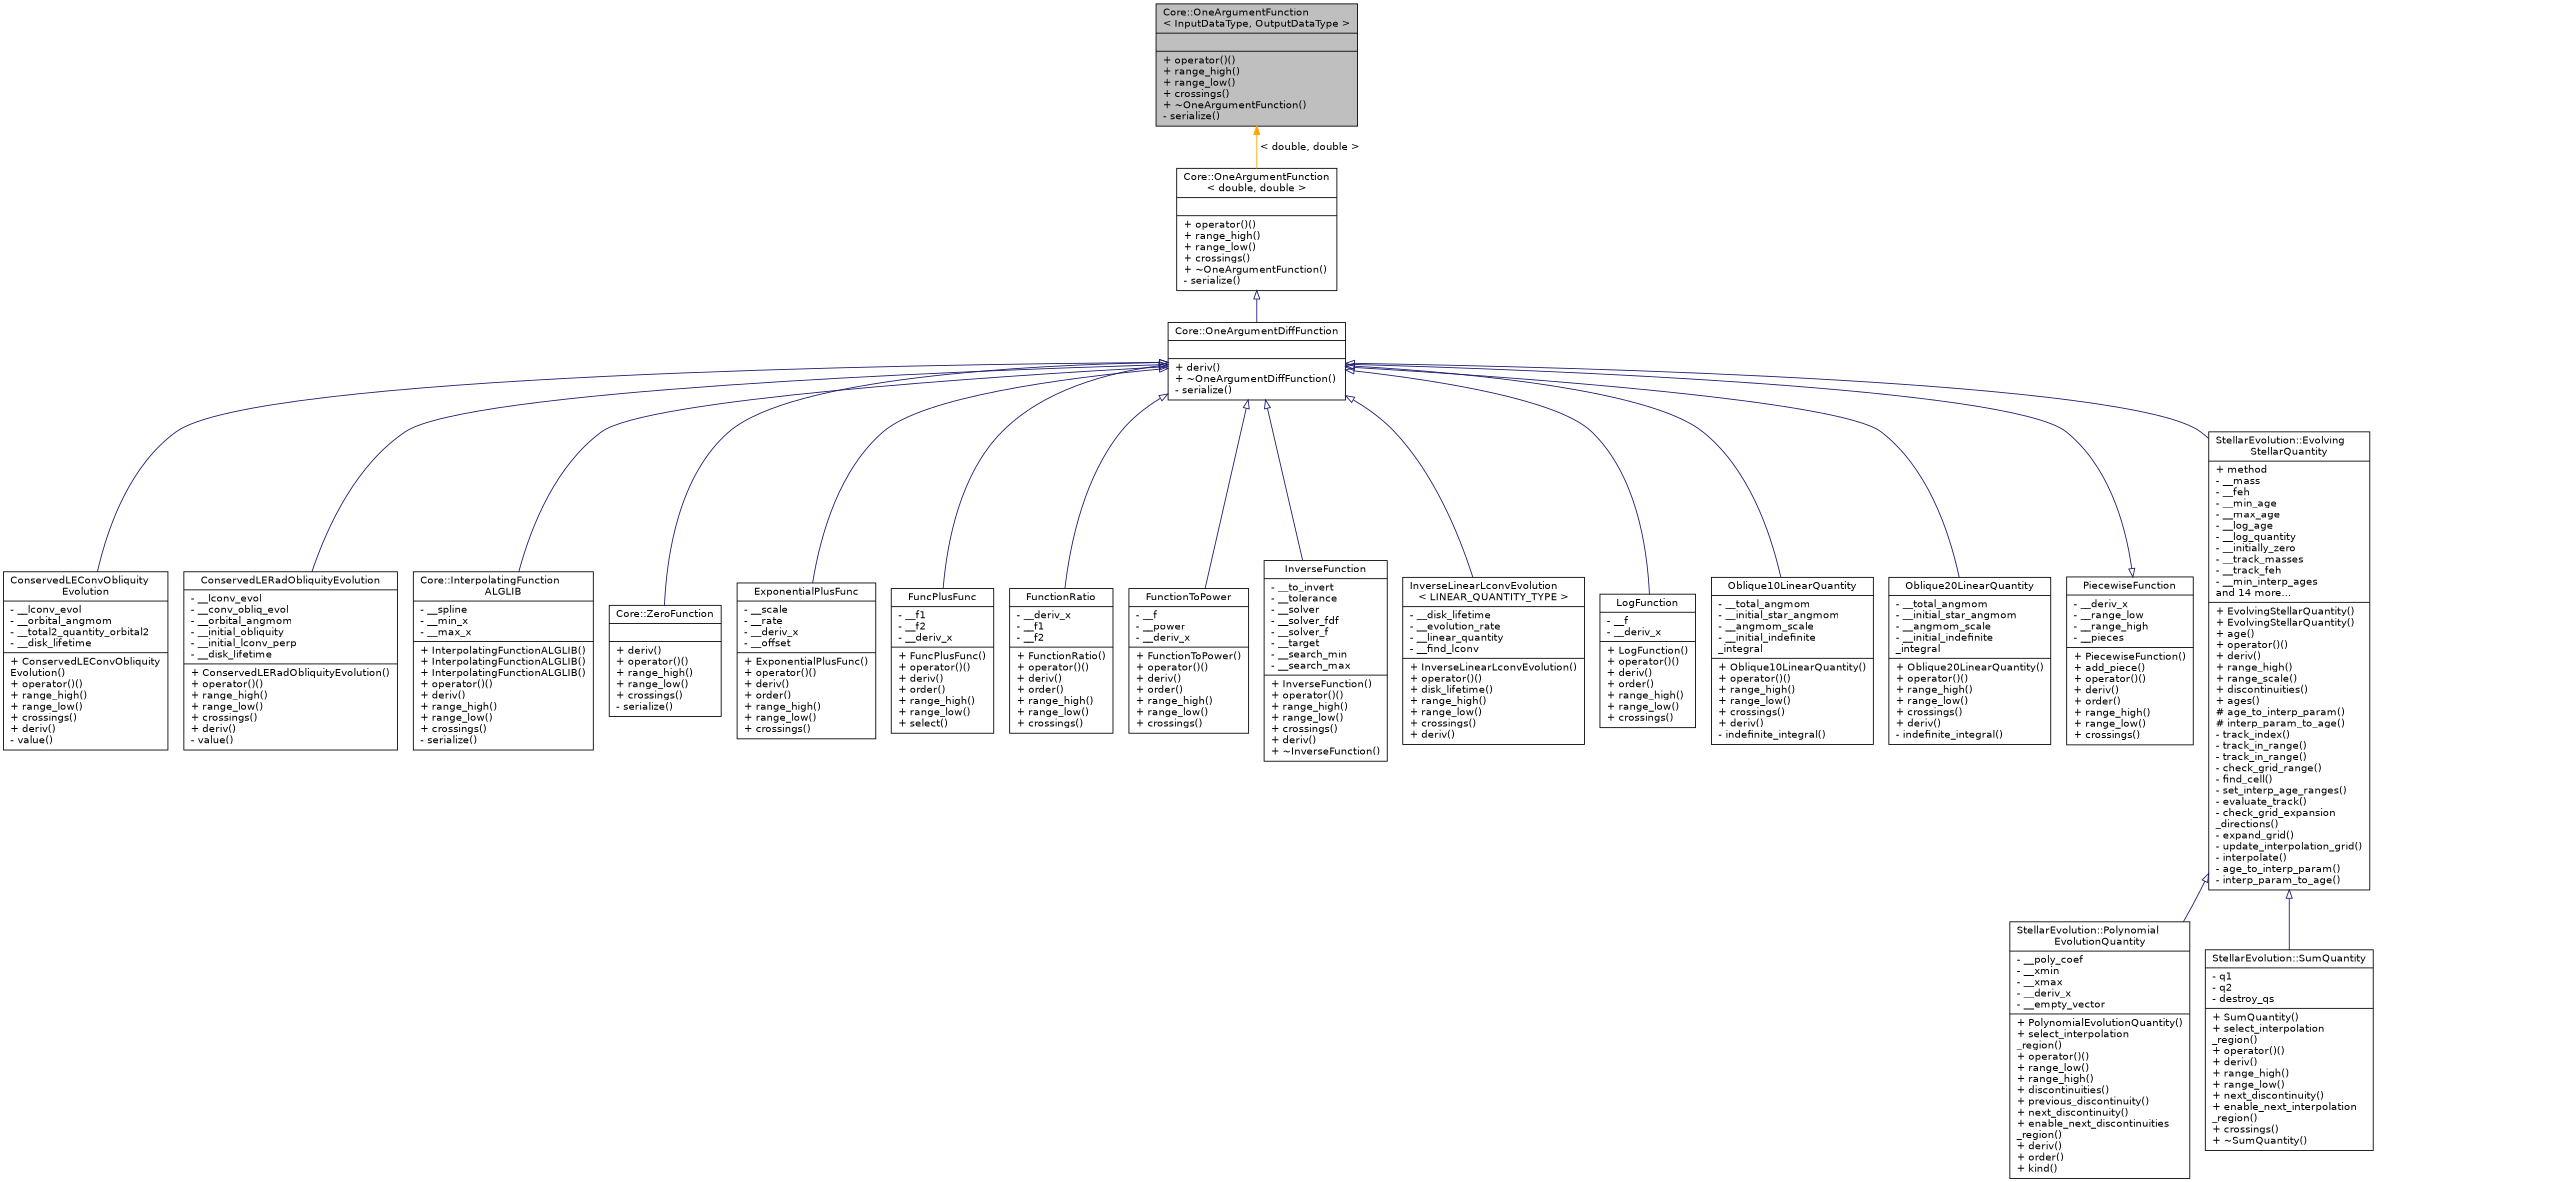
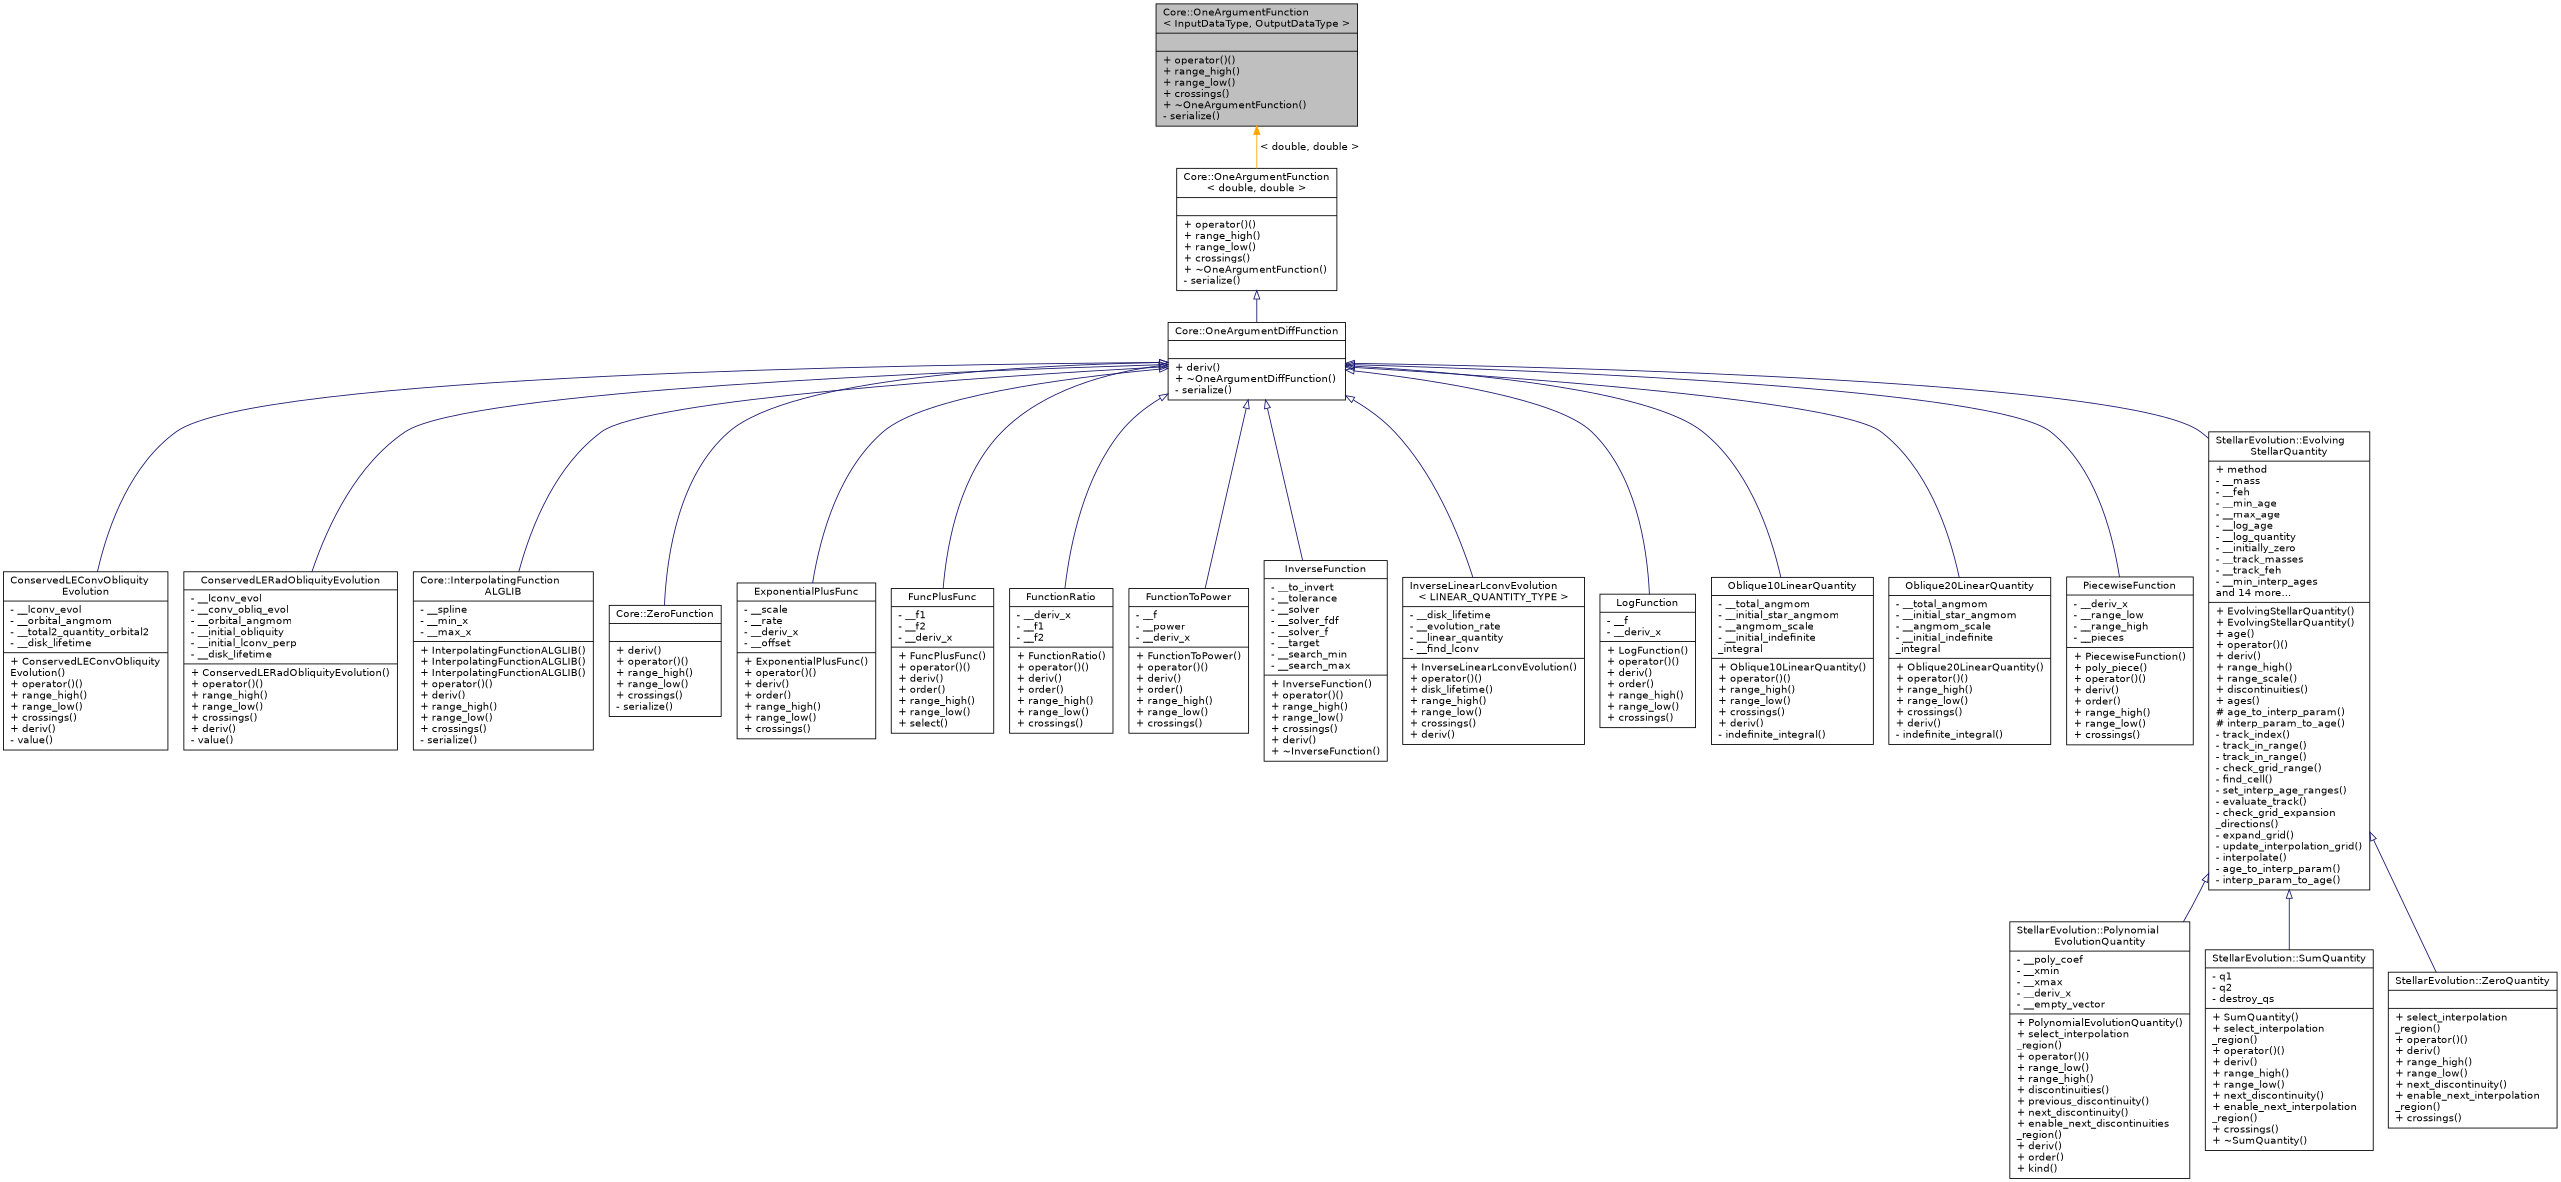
  digraph {
    node [color=black fillcolor=white fontname=Helvetica fontsize=12 shape=record style=filled]
    edge [color=midnightblue dir=back fontname=Helvetica fontsize=12 labelfontname=Helvetica labelfontsize=12 style=solid arrowtail=onormal]
    n1 [fillcolor=grey75 fontcolor=black height=0.2 label="{Core::OneArgumentFunction\l\< InputDataType, OutputDataType \>\n||+ operator()()\l+ range_high()\l+ range_low()\l+ crossings()\l+ ~OneArgumentFunction()\l- serialize()\l}" width=0.4]
    n2 [height=0.2 label="{Core::OneArgumentFunction\l\< double, double \>\n||+ operator()()\l+ range_high()\l+ range_low()\l+ crossings()\l+ ~OneArgumentFunction()\l- serialize()\l}" width=0.4]
    n3 [height=0.2 label="{Core::OneArgumentDiffFunction\n||+ deriv()\l+ ~OneArgumentDiffFunction()\l- serialize()\l}" width=0.4]
    n4 [height=0.2 label="{ConservedLEConvObliquity\lEvolution\n|- __lconv_evol\l- __orbital_angmom\l- __total2_quantity_orbital2\l- __disk_lifetime\l|+ ConservedLEConvObliquity\lEvolution()\l+ operator()()\l+ range_high()\l+ range_low()\l+ crossings()\l+ deriv()\l- value()\l}" width=0.4]
    n5 [height=0.2 label="{ConservedLERadObliquityEvolution\n|- __lconv_evol\l- __conv_obliq_evol\l- __orbital_angmom\l- __initial_obliquity\l- __initial_lconv_perp\l- __disk_lifetime\l|+ ConservedLERadObliquityEvolution()\l+ operator()()\l+ range_high()\l+ range_low()\l+ crossings()\l+ deriv()\l- value()\l}" width=0.4]
    n6 [height=0.2 label="{Core::InterpolatingFunction\lALGLIB\n|- __spline\l- __min_x\l- __max_x\l|+ InterpolatingFunctionALGLIB()\l+ InterpolatingFunctionALGLIB()\l+ InterpolatingFunctionALGLIB()\l+ operator()()\l+ deriv()\l+ range_high()\l+ range_low()\l+ crossings()\l- serialize()\l}" width=0.4]
    n7 [height=0.2 label="{Core::ZeroFunction\n||+ deriv()\l+ operator()()\l+ range_high()\l+ range_low()\l+ crossings()\l- serialize()\l}" width=0.4]
    n8 [height=0.2 label="{ExponentialPlusFunc\n|- __scale\l- __rate\l- __deriv_x\l- __offset\l|+ ExponentialPlusFunc()\l+ operator()()\l+ deriv()\l+ order()\l+ range_high()\l+ range_low()\l+ crossings()\l}" width=0.4]
    n9 [height=0.2 label="{FuncPlusFunc\n|- __f1\l- __f2\l- __deriv_x\l|+ FuncPlusFunc()\l+ operator()()\l+ deriv()\l+ order()\l+ range_high()\l+ range_low()\l+ select()\l}" width=0.4]
    n10 [height=0.2 label="{FunctionRatio\n|- __deriv_x\l- __f1\l- __f2\l|+ FunctionRatio()\l+ operator()()\l+ deriv()\l+ order()\l+ range_high()\l+ range_low()\l+ crossings()\l}" width=0.4]
    n11 [height=0.2 label="{FunctionToPower\n|- __f\l- __power\l- __deriv_x\l|+ FunctionToPower()\l+ operator()()\l+ deriv()\l+ order()\l+ range_high()\l+ range_low()\l+ crossings()\l}" width=0.4]
    n12 [height=0.2 label="{InverseFunction\n|- __to_invert\l- __tolerance\l- __solver\l- __solver_fdf\l- __solver_f\l- __target\l- __search_min\l- __search_max\l|+ InverseFunction()\l+ operator()()\l+ range_high()\l+ range_low()\l+ crossings()\l+ deriv()\l+ ~InverseFunction()\l}" width=0.4]
    n13 [height=0.2 label="{InverseLinearLconvEvolution\l\< LINEAR_QUANTITY_TYPE \>\n|- __disk_lifetime\l- __evolution_rate\l- __linear_quantity\l- __find_lconv\l|+ InverseLinearLconvEvolution()\l+ operator()()\l+ disk_lifetime()\l+ range_high()\l+ range_low()\l+ crossings()\l+ deriv()\l}" width=0.4]
    n14 [height=0.2 label="{LogFunction\n|- __f\l- __deriv_x\l|+ LogFunction()\l+ operator()()\l+ deriv()\l+ order()\l+ range_high()\l+ range_low()\l+ crossings()\l}" width=0.4]
    n15 [height=0.2 label="{Oblique10LinearQuantity\n|- __total_angmom\l- __initial_star_angmom\l- __angmom_scale\l- __initial_indefinite\l_integral\l|+ Oblique10LinearQuantity()\l+ operator()()\l+ range_high()\l+ range_low()\l+ crossings()\l+ deriv()\l- indefinite_integral()\l}" width=0.4]
    n16 [height=0.2 label="{Oblique20LinearQuantity\n|- __total_angmom\l- __initial_star_angmom\l- __angmom_scale\l- __initial_indefinite\l_integral\l|+ Oblique20LinearQuantity()\l+ operator()()\l+ range_high()\l+ range_low()\l+ crossings()\l+ deriv()\l- indefinite_integral()\l}" width=0.4]
-   n17 [height=0.2 label="{PiecewiseFunction\n|- __deriv_x\l- __range_low\l- __range_high\l- __pieces\l|+ PiecewiseFunction()\l+ add_piece()\l+ operator()()\l+ deriv()\l+ order()\l+ range_high()\l+ range_low()\l+ crossings()\l}" width=0.4]
+   n17 [height=0.2 label="{PiecewiseFunction\n|- __deriv_x\l- __range_low\l- __range_high\l- __pieces\l|+ PiecewiseFunction()\l+ poly_piece()\l+ operator()()\l+ deriv()\l+ order()\l+ range_high()\l+ range_low()\l+ crossings()\l}" width=0.4]
    n18 [height=0.2 label="{StellarEvolution::Evolving\lStellarQuantity\n|+ method\l- __mass\l- __feh\l- __min_age\l- __max_age\l- __log_age\l- __log_quantity\l- __initially_zero\l- __track_masses\l- __track_feh\l- __min_interp_ages\land 14 more...\l|+ EvolvingStellarQuantity()\l+ EvolvingStellarQuantity()\l+ age()\l+ operator()()\l+ deriv()\l+ range_high()\l+ range_scale()\l+ discontinuities()\l+ ages()\l# age_to_interp_param()\l# interp_param_to_age()\l- track_index()\l- track_in_range()\l- track_in_range()\l- check_grid_range()\l- find_cell()\l- set_interp_age_ranges()\l- evaluate_track()\l- check_grid_expansion\l_directions()\l- expand_grid()\l- update_interpolation_grid()\l- interpolate()\l- age_to_interp_param()\l- interp_param_to_age()\l}" width=0.4]
    n19 [height=0.2 label="{StellarEvolution::Polynomial\lEvolutionQuantity\n|- __poly_coef\l- __xmin\l- __xmax\l- __deriv_x\l- __empty_vector\l|+ PolynomialEvolutionQuantity()\l+ select_interpolation\l_region()\l+ operator()()\l+ range_low()\l+ range_high()\l+ discontinuities()\l+ previous_discontinuity()\l+ next_discontinuity()\l+ enable_next_discontinuities\l_region()\l+ deriv()\l+ order()\l+ kind()\l}" width=0.4]
    n20 [height=0.2 label="{StellarEvolution::SumQuantity\n|- q1\l- q2\l- destroy_qs\l|+ SumQuantity()\l+ select_interpolation\l_region()\l+ operator()()\l+ deriv()\l+ range_high()\l+ range_low()\l+ next_discontinuity()\l+ enable_next_interpolation\l_region()\l+ crossings()\l+ ~SumQuantity()\l}" width=0.4]
+   n21 [height=0.2 label="{StellarEvolution::ZeroQuantity\n||+ select_interpolation\l_region()\l+ operator()()\l+ deriv()\l+ range_high()\l+ range_low()\l+ next_discontinuity()\l+ enable_next_interpolation\l_region()\l+ crossings()\l}" width=0.4]
    n1 -> n2 [color=orange label=" \< double, double \>" arrowtail=""]
    n2 -> n3
    n3 -> n4
    n3 -> n5
    n3 -> n6
    n3 -> n7
    n3 -> n8
    n3 -> n9
    n3 -> n10
    n3 -> n11
    n3 -> n12
    n3 -> n13
    n3 -> n14
    n3 -> n15
    n3 -> n16
-   n17 -> n3
+   n3 -> n17
    n3 -> n18
    n18 -> n19
    n18 -> n20
+   n18 -> n21
  }
